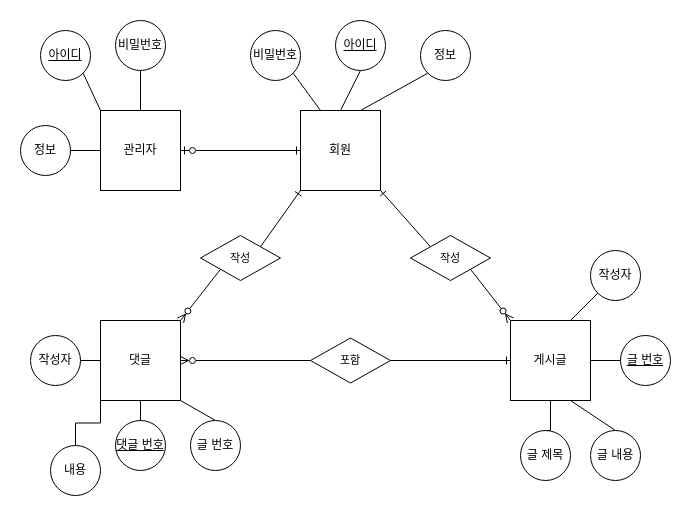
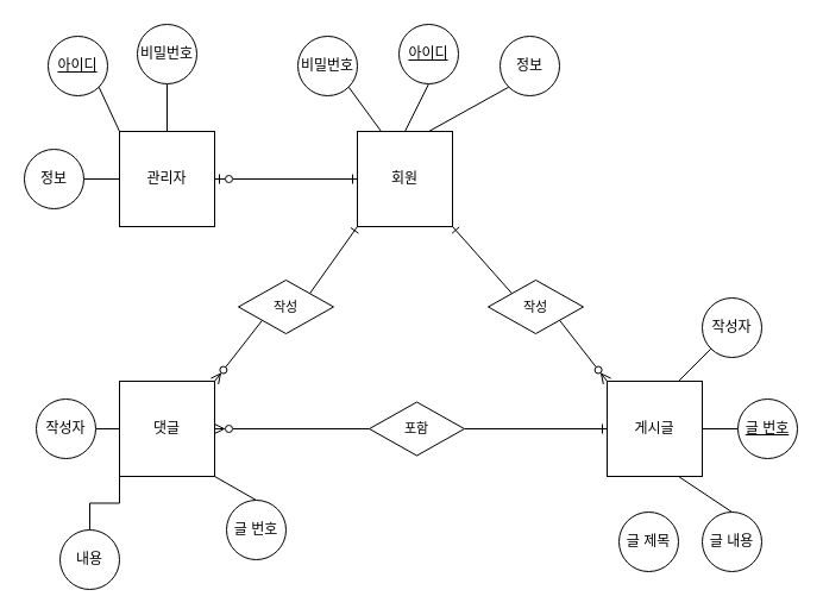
  <mxCell id="0" />
  <mxCell id="1" parent="0" />
  <mxCell id="2" value="회원" style="whiteSpace=wrap;html=1;aspect=fixed;" vertex="1" parent="1"><mxGeometry x="300" y="110" width="80" height="80" as="geometry" /></mxCell>
  <mxCell id="3" value="댓글" style="whiteSpace=wrap;html=1;aspect=fixed;" vertex="1" parent="1"><mxGeometry x="100" y="320" width="80" height="80" as="geometry" /></mxCell>
  <mxCell id="4" style="edgeStyle=none;shape=connector;rounded=0;orthogonalLoop=1;jettySize=auto;html=1;exitX=0;exitY=0;exitDx=0;exitDy=0;entryX=1;entryY=1;entryDx=0;entryDy=0;labelBackgroundColor=default;strokeColor=default;fontFamily=Helvetica;fontSize=11;fontColor=default;endArrow=none;endFill=0;startArrow=ERzeroToMany;startFill=0;" edge="1" parent="1" source="5" target="29"><mxGeometry relative="1" as="geometry" /></mxCell>
  <mxCell id="5" value="게시글" style="whiteSpace=wrap;html=1;aspect=fixed;" vertex="1" parent="1"><mxGeometry x="510" y="320" width="80" height="80" as="geometry" /></mxCell>
  <mxCell id="6" style="rounded=0;orthogonalLoop=1;jettySize=auto;html=1;exitX=0.5;exitY=1;exitDx=0;exitDy=0;entryX=0.5;entryY=0;entryDx=0;entryDy=0;strokeWidth=1;endArrow=none;endFill=0;" edge="1" parent="1" source="7" target="2"><mxGeometry relative="1" as="geometry" /></mxCell>
  <mxCell id="7" value="&lt;u&gt;아이디&lt;/u&gt;" style="ellipse;whiteSpace=wrap;html=1;aspect=fixed;" vertex="1" parent="1"><mxGeometry x="335" y="20" width="50" height="50" as="geometry" /></mxCell>
  <mxCell id="8" style="rounded=0;orthogonalLoop=1;jettySize=auto;html=1;exitX=0;exitY=1;exitDx=0;exitDy=0;entryX=0.75;entryY=0;entryDx=0;entryDy=0;endArrow=none;endFill=0;" edge="1" parent="1" source="9" target="5"><mxGeometry relative="1" as="geometry" /></mxCell>
  <mxCell id="9" value="작성자" style="ellipse;whiteSpace=wrap;html=1;aspect=fixed;" vertex="1" parent="1"><mxGeometry x="590" y="250" width="50" height="50" as="geometry" /></mxCell>
  <mxCell id="10" style="rounded=0;orthogonalLoop=1;jettySize=auto;html=1;exitX=0;exitY=0.5;exitDx=0;exitDy=0;entryX=1;entryY=0.5;entryDx=0;entryDy=0;endArrow=none;endFill=0;" edge="1" parent="1" source="11" target="5"><mxGeometry relative="1" as="geometry" /></mxCell>
  <mxCell id="11" value="&lt;u&gt;글 번호&lt;/u&gt;" style="ellipse;whiteSpace=wrap;html=1;aspect=fixed;" vertex="1" parent="1"><mxGeometry x="620" y="335" width="50" height="50" as="geometry" /></mxCell>
  <mxCell id="12" style="rounded=0;orthogonalLoop=1;jettySize=auto;html=1;exitX=1;exitY=1;exitDx=0;exitDy=0;entryX=0.25;entryY=0;entryDx=0;entryDy=0;endArrow=none;endFill=0;" edge="1" parent="1" source="13" target="2"><mxGeometry relative="1" as="geometry" /></mxCell>
  <mxCell id="13" value="비밀번호" style="ellipse;whiteSpace=wrap;html=1;aspect=fixed;" vertex="1" parent="1"><mxGeometry x="250" y="30" width="50" height="50" as="geometry" /></mxCell>
  <mxCell id="14" style="rounded=0;orthogonalLoop=1;jettySize=auto;html=1;exitX=0;exitY=1;exitDx=0;exitDy=0;entryX=0.75;entryY=0;entryDx=0;entryDy=0;endArrow=none;endFill=0;" edge="1" parent="1" source="15" target="2"><mxGeometry relative="1" as="geometry" /></mxCell>
  <mxCell id="15" value="정보" style="ellipse;whiteSpace=wrap;html=1;aspect=fixed;" vertex="1" parent="1"><mxGeometry x="420" y="30" width="50" height="50" as="geometry" /></mxCell>
  <mxCell id="16" style="rounded=0;orthogonalLoop=1;jettySize=auto;html=1;exitX=0.5;exitY=0;exitDx=0;exitDy=0;entryX=0.75;entryY=1;entryDx=0;entryDy=0;endArrow=none;endFill=0;" edge="1" parent="1" source="17" target="5"><mxGeometry relative="1" as="geometry" /></mxCell>
  <mxCell id="17" value="글 내용" style="ellipse;whiteSpace=wrap;html=1;aspect=fixed;" vertex="1" parent="1"><mxGeometry x="590" y="430" width="50" height="50" as="geometry" /></mxCell>
- <mxCell id="18" style="edgeStyle=orthogonalEdgeStyle;rounded=0;orthogonalLoop=1;jettySize=auto;html=1;exitX=0.5;exitY=0;exitDx=0;exitDy=0;entryX=0.5;entryY=1;entryDx=0;entryDy=0;endArrow=none;endFill=0;" edge="1" parent="1" source="19" target="5"><mxGeometry relative="1" as="geometry" /></mxCell>
  <mxCell id="19" value="글 제목" style="ellipse;whiteSpace=wrap;html=1;aspect=fixed;" vertex="1" parent="1"><mxGeometry x="520" y="430" width="50" height="50" as="geometry" /></mxCell>
  <mxCell id="20" style="edgeStyle=orthogonalEdgeStyle;rounded=0;orthogonalLoop=1;jettySize=auto;html=1;exitX=0.5;exitY=0;exitDx=0;exitDy=0;entryX=0;entryY=1;entryDx=0;entryDy=0;endArrow=none;endFill=0;" edge="1" parent="1" source="21" target="3"><mxGeometry relative="1" as="geometry" /></mxCell>
  <mxCell id="21" value="내용" style="ellipse;whiteSpace=wrap;html=1;aspect=fixed;" vertex="1" parent="1"><mxGeometry x="50" y="445" width="50" height="50" as="geometry" /></mxCell>
  <mxCell id="22" style="edgeStyle=orthogonalEdgeStyle;rounded=0;orthogonalLoop=1;jettySize=auto;html=1;exitX=1;exitY=0.5;exitDx=0;exitDy=0;entryX=0;entryY=0.5;entryDx=0;entryDy=0;endArrow=none;endFill=0;" edge="1" parent="1" source="23" target="3"><mxGeometry relative="1" as="geometry" /></mxCell>
  <mxCell id="23" value="작성자" style="ellipse;whiteSpace=wrap;html=1;aspect=fixed;" vertex="1" parent="1"><mxGeometry x="30" y="335" width="50" height="50" as="geometry" /></mxCell>
- <mxCell id="24" style="edgeStyle=orthogonalEdgeStyle;rounded=0;orthogonalLoop=1;jettySize=auto;html=1;exitX=0.5;exitY=0;exitDx=0;exitDy=0;entryX=0.5;entryY=1;entryDx=0;entryDy=0;endArrow=none;endFill=0;" edge="1" parent="1" source="25" target="3"><mxGeometry relative="1" as="geometry" /></mxCell>
- <mxCell id="25" value="&lt;u&gt;댓글 번호&lt;/u&gt;" style="ellipse;whiteSpace=wrap;html=1;aspect=fixed;" vertex="1" parent="1"><mxGeometry x="115" y="420" width="50" height="50" as="geometry" /></mxCell>
  <mxCell id="26" style="rounded=0;orthogonalLoop=1;jettySize=auto;html=1;exitX=0.5;exitY=0;exitDx=0;exitDy=0;entryX=1;entryY=1;entryDx=0;entryDy=0;endArrow=none;endFill=0;" edge="1" parent="1" source="27" target="3"><mxGeometry relative="1" as="geometry" /></mxCell>
  <mxCell id="27" value="글 번호" style="ellipse;whiteSpace=wrap;html=1;aspect=fixed;" vertex="1" parent="1"><mxGeometry x="190" y="420" width="50" height="50" as="geometry" /></mxCell>
  <mxCell id="28" style="edgeStyle=none;shape=connector;rounded=0;orthogonalLoop=1;jettySize=auto;html=1;exitX=0;exitY=0;exitDx=0;exitDy=0;entryX=1;entryY=1;entryDx=0;entryDy=0;labelBackgroundColor=default;strokeColor=default;fontFamily=Helvetica;fontSize=11;fontColor=default;endArrow=ERone;endFill=0;startArrow=none;startFill=0;" edge="1" parent="1" source="29" target="2"><mxGeometry relative="1" as="geometry" /></mxCell>
  <mxCell id="29" value="작성" style="rhombus;whiteSpace=wrap;html=1;fontFamily=Helvetica;fontSize=11;fontColor=default;" vertex="1" parent="1"><mxGeometry x="410" y="235" width="80" height="45" as="geometry" /></mxCell>
  <mxCell id="30" style="edgeStyle=none;shape=connector;rounded=0;orthogonalLoop=1;jettySize=auto;html=1;exitX=0;exitY=0.5;exitDx=0;exitDy=0;entryX=1;entryY=0.5;entryDx=0;entryDy=0;labelBackgroundColor=default;strokeColor=default;fontFamily=Helvetica;fontSize=11;fontColor=default;endArrow=ERzeroToMany;endFill=0;startArrow=none;startFill=0;" edge="1" parent="1" source="32" target="3"><mxGeometry relative="1" as="geometry" /></mxCell>
  <mxCell id="31" style="edgeStyle=none;shape=connector;rounded=0;orthogonalLoop=1;jettySize=auto;html=1;exitX=1;exitY=0.5;exitDx=0;exitDy=0;entryX=0;entryY=0.5;entryDx=0;entryDy=0;labelBackgroundColor=default;strokeColor=default;fontFamily=Helvetica;fontSize=11;fontColor=default;endArrow=ERone;endFill=0;" edge="1" parent="1" source="32" target="5"><mxGeometry relative="1" as="geometry" /></mxCell>
  <mxCell id="32" value="포함" style="rhombus;whiteSpace=wrap;html=1;fontFamily=Helvetica;fontSize=11;fontColor=default;" vertex="1" parent="1"><mxGeometry x="310" y="337.5" width="80" height="45" as="geometry" /></mxCell>
  <mxCell id="33" style="edgeStyle=none;shape=connector;rounded=0;orthogonalLoop=1;jettySize=auto;html=1;exitX=1;exitY=0;exitDx=0;exitDy=0;entryX=0;entryY=1;entryDx=0;entryDy=0;labelBackgroundColor=default;strokeColor=default;fontFamily=Helvetica;fontSize=11;fontColor=default;endArrow=ERone;endFill=0;startArrow=none;startFill=0;" edge="1" parent="1" source="35" target="2"><mxGeometry relative="1" as="geometry" /></mxCell>
  <mxCell id="34" style="edgeStyle=none;shape=connector;rounded=0;orthogonalLoop=1;jettySize=auto;html=1;exitX=0;exitY=1;exitDx=0;exitDy=0;entryX=1;entryY=0;entryDx=0;entryDy=0;labelBackgroundColor=default;strokeColor=default;fontFamily=Helvetica;fontSize=11;fontColor=default;endArrow=ERzeroToMany;endFill=0;startArrow=none;startFill=0;" edge="1" parent="1" source="35" target="3"><mxGeometry relative="1" as="geometry" /></mxCell>
  <mxCell id="35" value="작성" style="rhombus;whiteSpace=wrap;html=1;fontFamily=Helvetica;fontSize=11;fontColor=default;" vertex="1" parent="1"><mxGeometry x="200" y="235" width="80" height="45" as="geometry" /></mxCell>
  <mxCell id="36" style="edgeStyle=none;shape=connector;rounded=0;orthogonalLoop=1;jettySize=auto;html=1;exitX=1;exitY=0.5;exitDx=0;exitDy=0;entryX=0;entryY=0.5;entryDx=0;entryDy=0;labelBackgroundColor=default;strokeColor=default;fontFamily=Helvetica;fontSize=11;fontColor=default;endArrow=ERone;endFill=0;startArrow=ERzeroToOne;startFill=0;" edge="1" parent="1" source="37" target="2"><mxGeometry relative="1" as="geometry" /></mxCell>
  <mxCell id="37" value="관리자" style="whiteSpace=wrap;html=1;aspect=fixed;" vertex="1" parent="1"><mxGeometry x="100" y="110" width="80" height="80" as="geometry" /></mxCell>
  <mxCell id="38" style="edgeStyle=none;shape=connector;rounded=0;orthogonalLoop=1;jettySize=auto;html=1;exitX=0.5;exitY=1;exitDx=0;exitDy=0;entryX=0.5;entryY=0;entryDx=0;entryDy=0;labelBackgroundColor=default;strokeColor=default;fontFamily=Helvetica;fontSize=11;fontColor=default;endArrow=none;endFill=0;" edge="1" parent="1" source="39" target="37"><mxGeometry relative="1" as="geometry" /></mxCell>
  <mxCell id="39" value="비밀번호" style="ellipse;whiteSpace=wrap;html=1;aspect=fixed;" vertex="1" parent="1"><mxGeometry x="115" y="20" width="50" height="50" as="geometry" /></mxCell>
  <mxCell id="40" style="edgeStyle=none;shape=connector;rounded=0;orthogonalLoop=1;jettySize=auto;html=1;exitX=1;exitY=1;exitDx=0;exitDy=0;entryX=0;entryY=0;entryDx=0;entryDy=0;labelBackgroundColor=default;strokeColor=default;fontFamily=Helvetica;fontSize=11;fontColor=default;endArrow=none;endFill=0;" edge="1" parent="1" source="41" target="37"><mxGeometry relative="1" as="geometry" /></mxCell>
  <mxCell id="41" value="&lt;u&gt;아이디&lt;/u&gt;" style="ellipse;whiteSpace=wrap;html=1;aspect=fixed;" vertex="1" parent="1"><mxGeometry x="40" y="30" width="50" height="50" as="geometry" /></mxCell>
  <mxCell id="42" style="edgeStyle=none;shape=connector;rounded=0;orthogonalLoop=1;jettySize=auto;html=1;exitX=1;exitY=0.5;exitDx=0;exitDy=0;entryX=0;entryY=0.5;entryDx=0;entryDy=0;labelBackgroundColor=default;strokeColor=default;fontFamily=Helvetica;fontSize=11;fontColor=default;endArrow=none;endFill=0;" edge="1" parent="1" source="43" target="37"><mxGeometry relative="1" as="geometry" /></mxCell>
  <mxCell id="43" value="정보" style="ellipse;whiteSpace=wrap;html=1;aspect=fixed;" vertex="1" parent="1"><mxGeometry y="125" width="50" height="50" as="geometry" x="20" /></mxCell>
